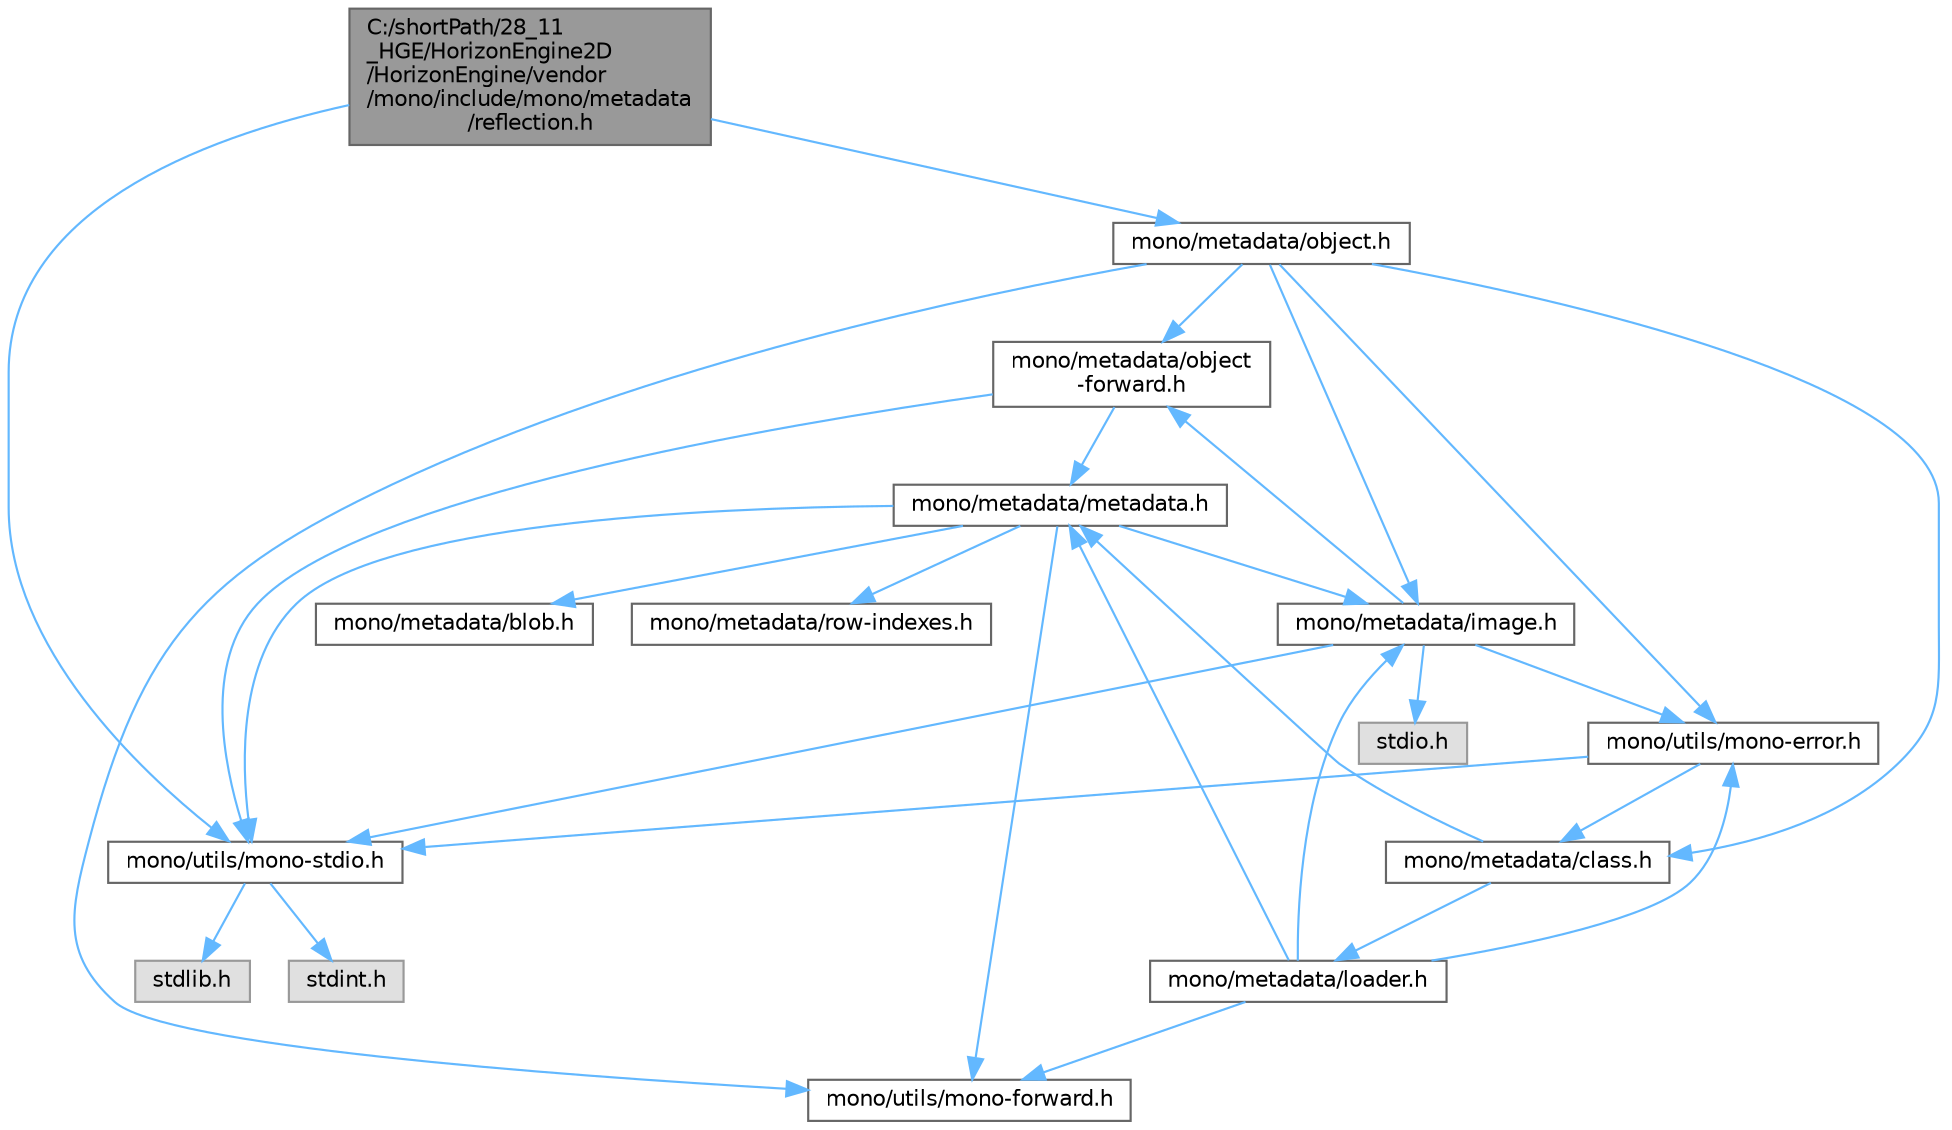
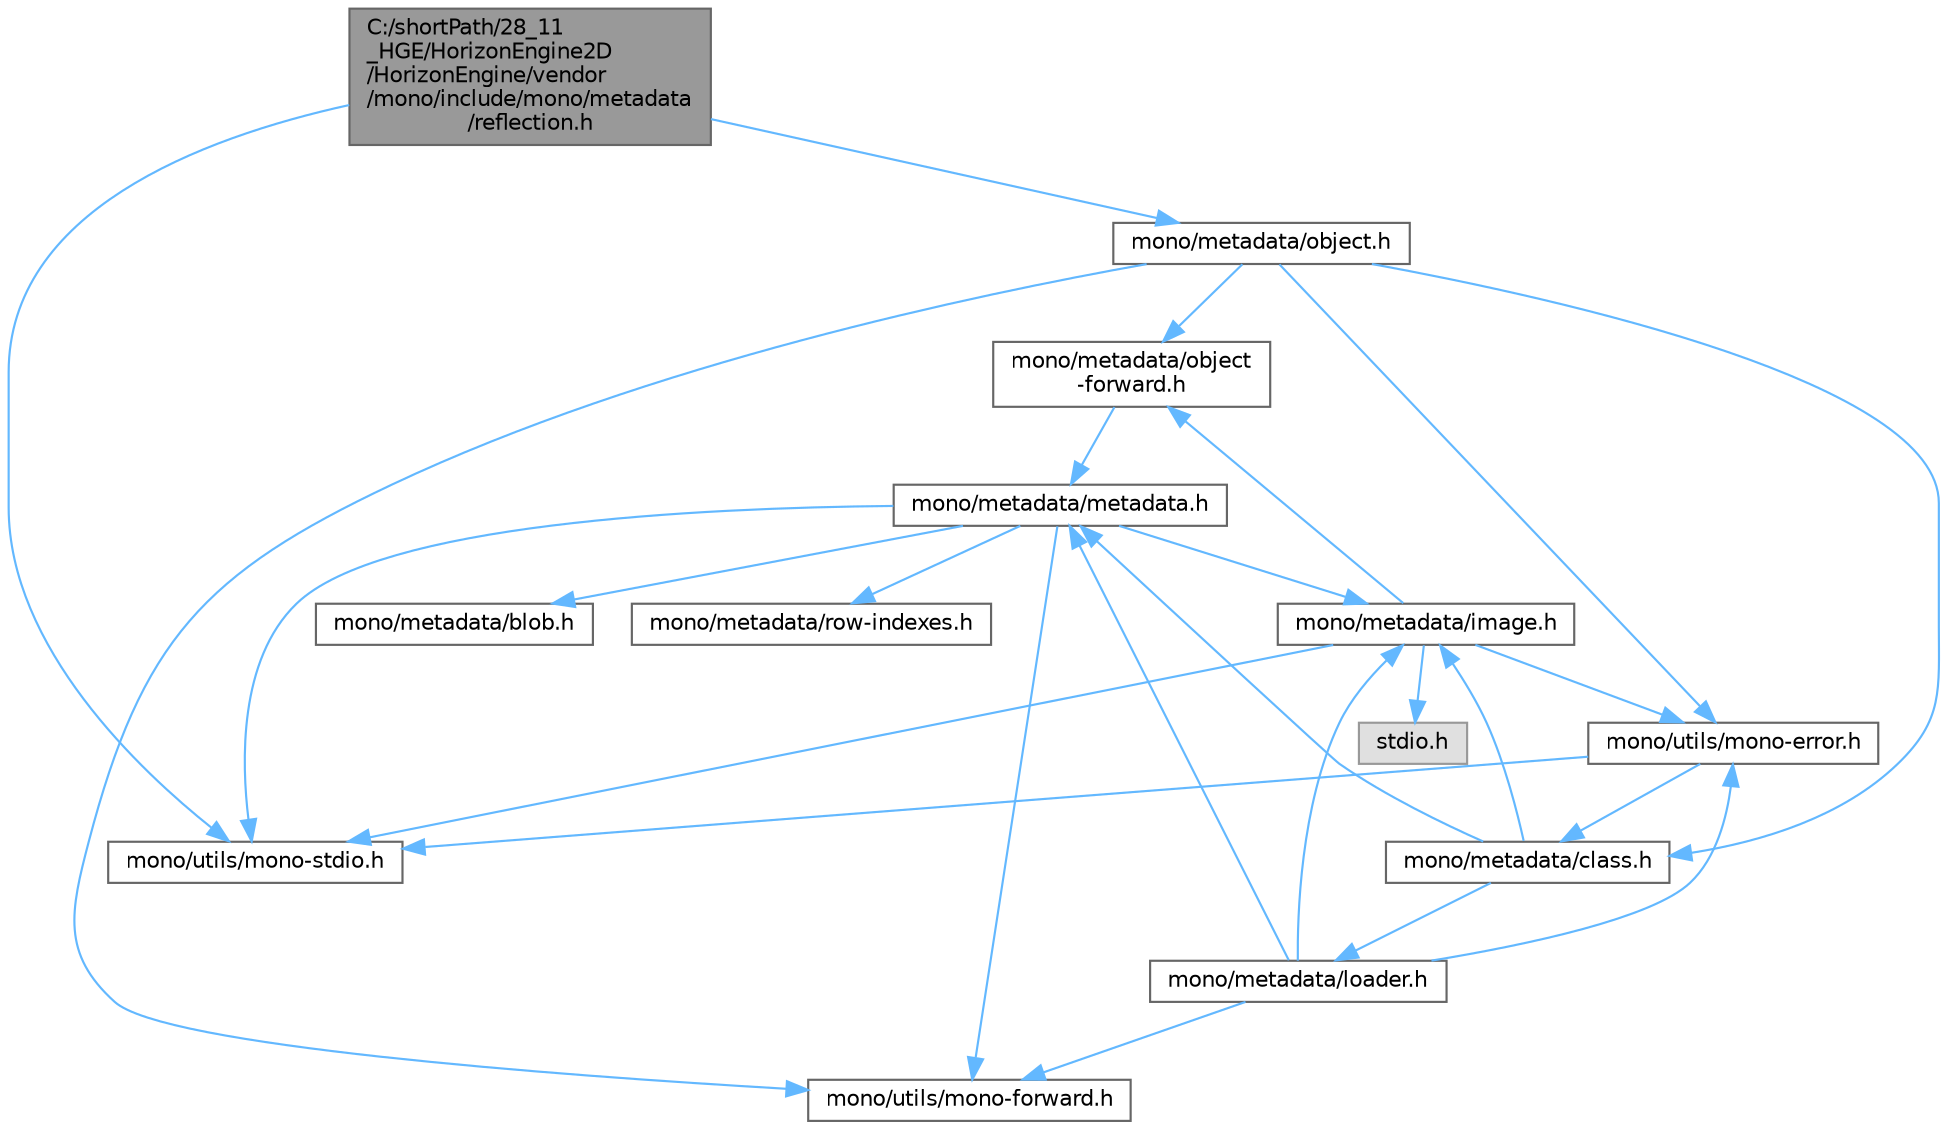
  digraph {
    node [color=grey40 fillcolor=white fontname=Helvetica fontsize=10 shape=box style=filled]
    edge [color=steelblue1 fontname=Helvetica fontsize=10 labelfontname=Helvetica labelfontsize=10 style=solid]
    n1 [color=gray40 fillcolor=grey60 fontcolor=black height=0.2 label="C:/shortPath/28_11\l_HGE/HorizonEngine2D\l/HorizonEngine/vendor\l/mono/include/mono/metadata\l/reflection.h" width=0.4]
    n2 [height=0.2 label="mono/utils/mono-stdio.h" width=0.4]
    n3 [height=0.2 label="mono/metadata/object.h" width=0.4]
-   n4 [color=grey60 fillcolor="#E0E0E0" height=0.2 label="stdint.h" width=0.4]
-   n5 [color=grey60 fillcolor="#E0E0E0" height=0.2 label="stdlib.h" width=0.4]
    n6 [height=0.2 label="mono/utils/mono-forward.h" width=0.4]
    n7 [height=0.2 label="mono/metadata/object\l-forward.h" width=0.4]
    n8 [height=0.2 label="mono/metadata/class.h" width=0.4]
    n9 [height=0.2 label="mono/utils/mono-error.h" width=0.4]
    n10 [height=0.2 label="mono/metadata/metadata.h" width=0.4]
    n11 [height=0.2 label="mono/metadata/image.h" width=0.4]
    n12 [height=0.2 label="mono/metadata/loader.h" width=0.4]
    n13 [height=0.2 label="mono/metadata/blob.h" width=0.4]
    n14 [height=0.2 label="mono/metadata/row-indexes.h" width=0.4]
    n15 [color=grey60 fillcolor="#E0E0E0" height=0.2 label="stdio.h" width=0.4]
    n1 -> n2
    n1 -> n3
-   n2 -> n4
-   n2 -> n5
    n3 -> n6
    n3 -> n7
    n3 -> n8
    n3 -> n9
-   n7 -> n2
    n7 -> n10
    n8 -> n10
-   n3 -> n11
+   n8 -> n11
    n8 -> n12
    n9 -> n2
    n9 -> n8
    n10 -> n2
    n10 -> n6
    n10 -> n11
    n10 -> n13
    n10 -> n14
    n11 -> n2
    n11 -> n7
    n11 -> n9
    n11 -> n15
    n12 -> n6
    n12 -> n9
    n12 -> n10
    n12 -> n11
  }
